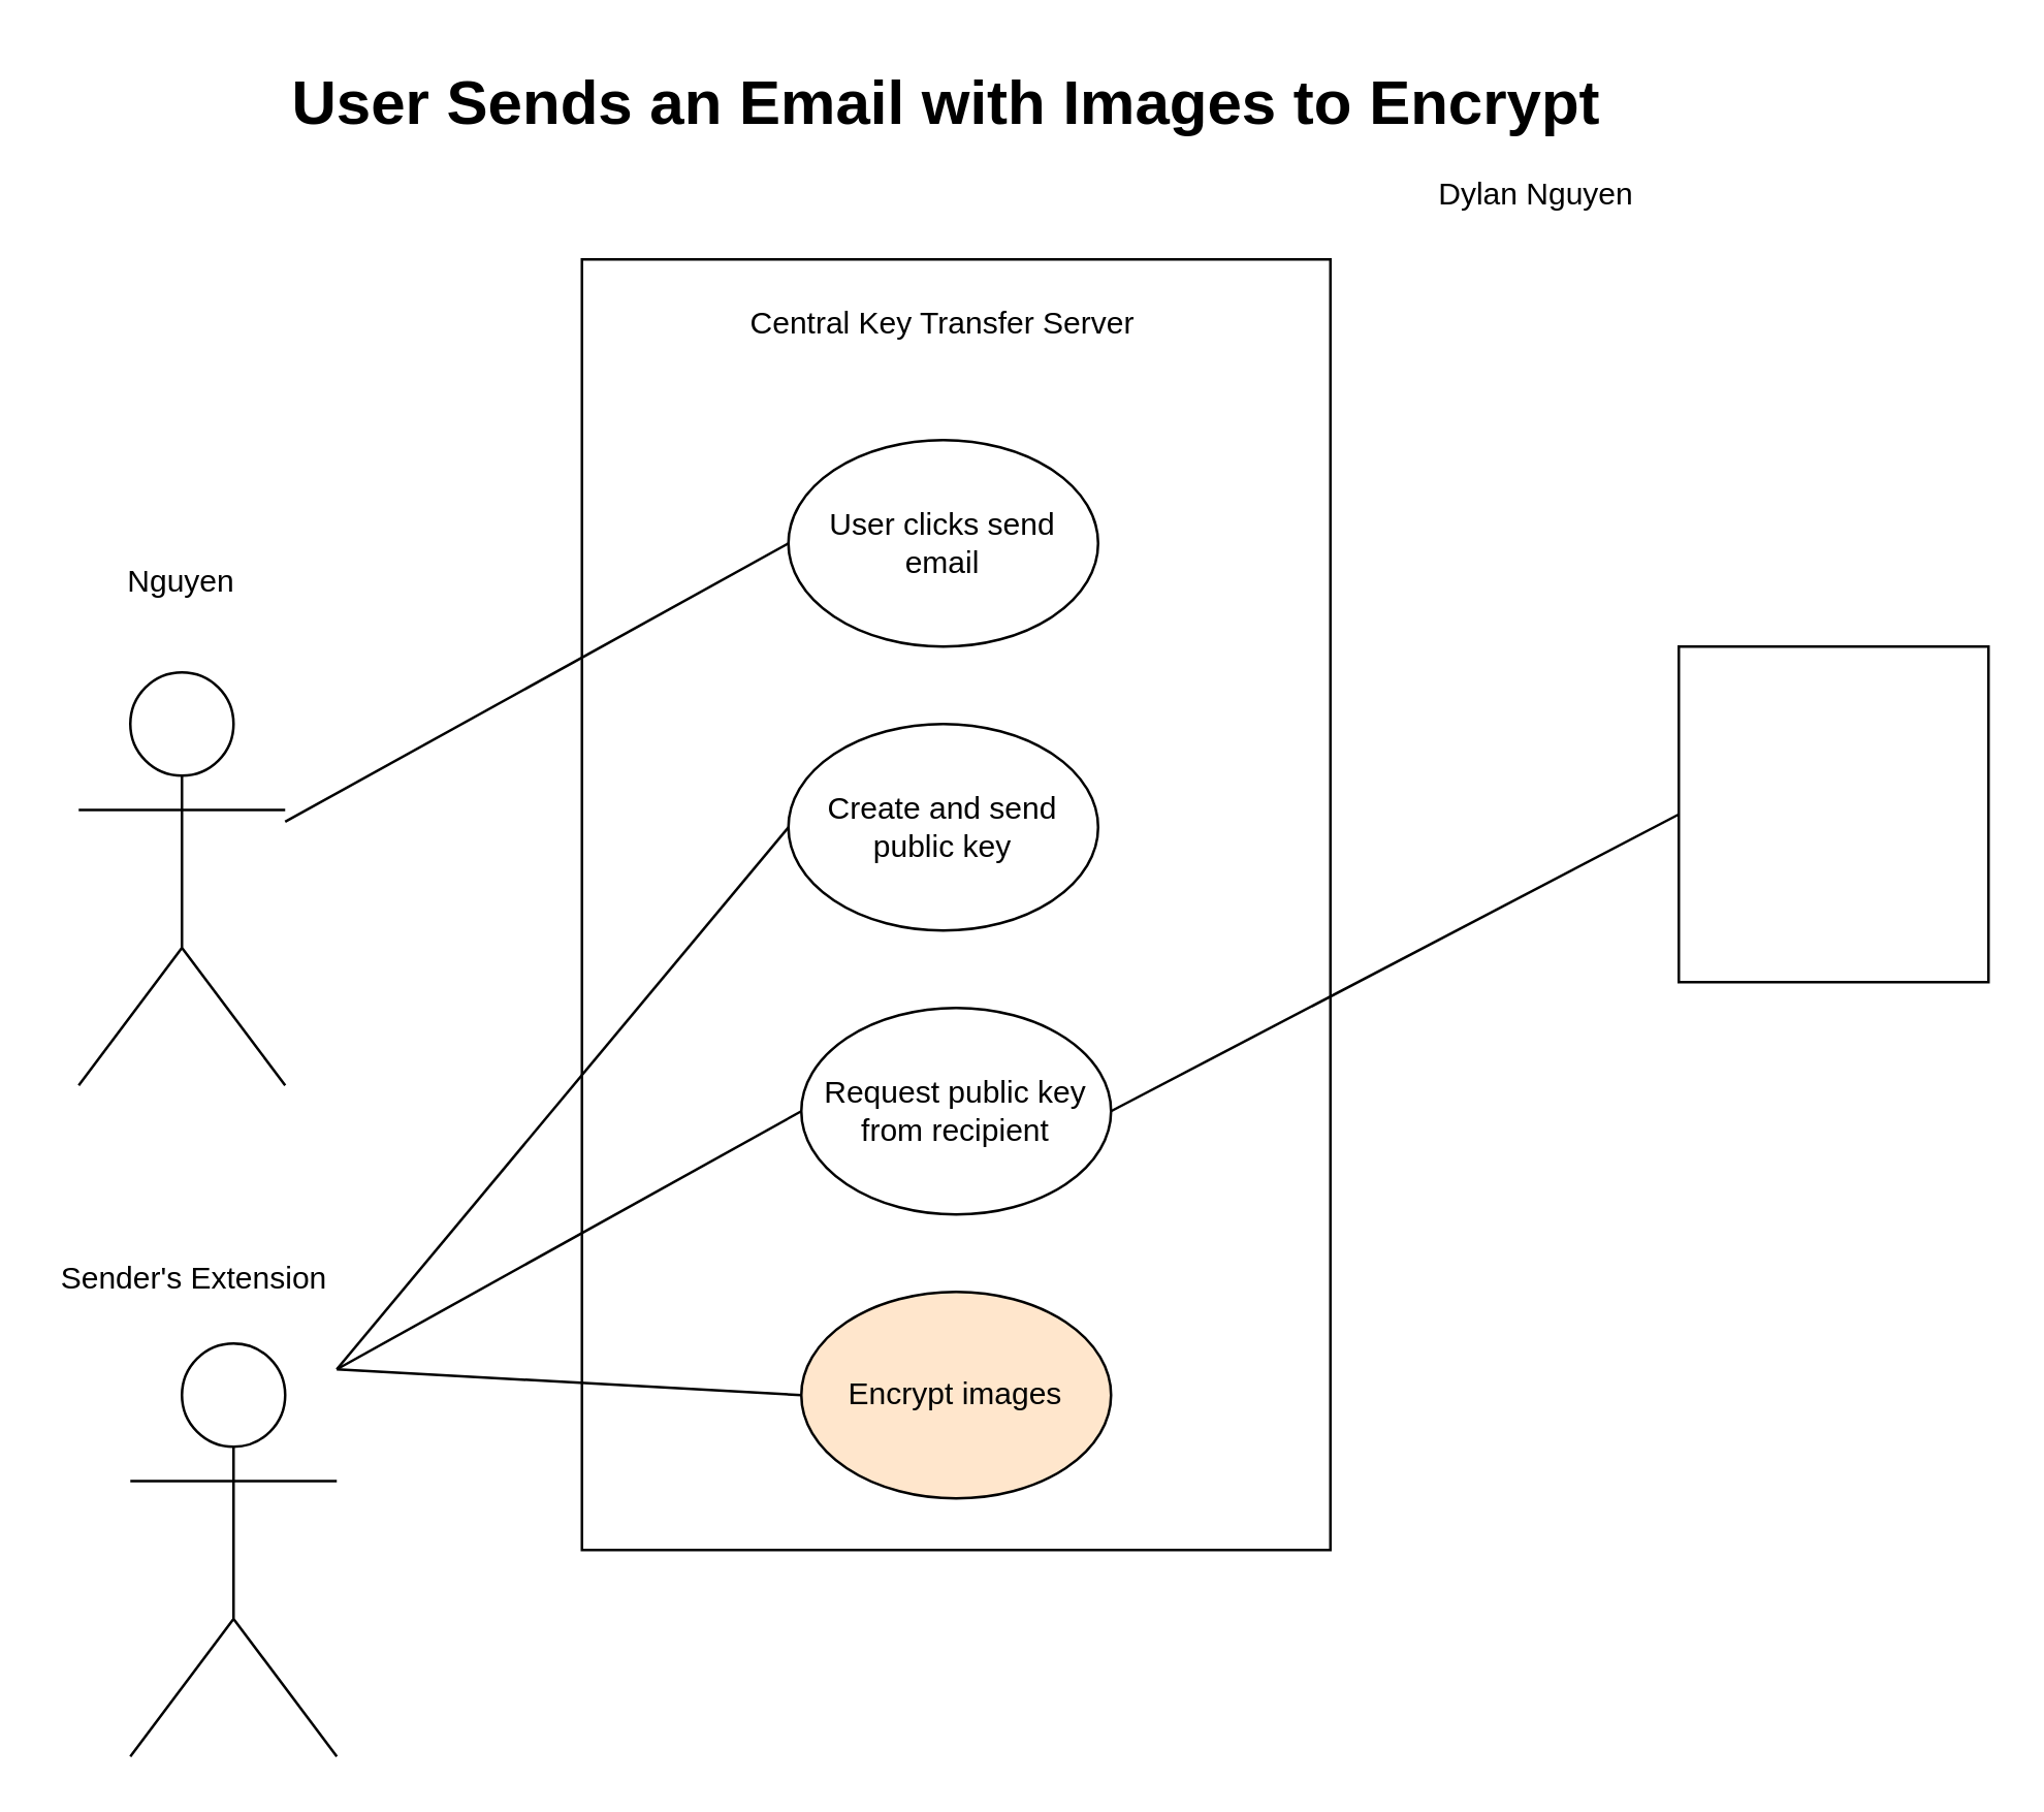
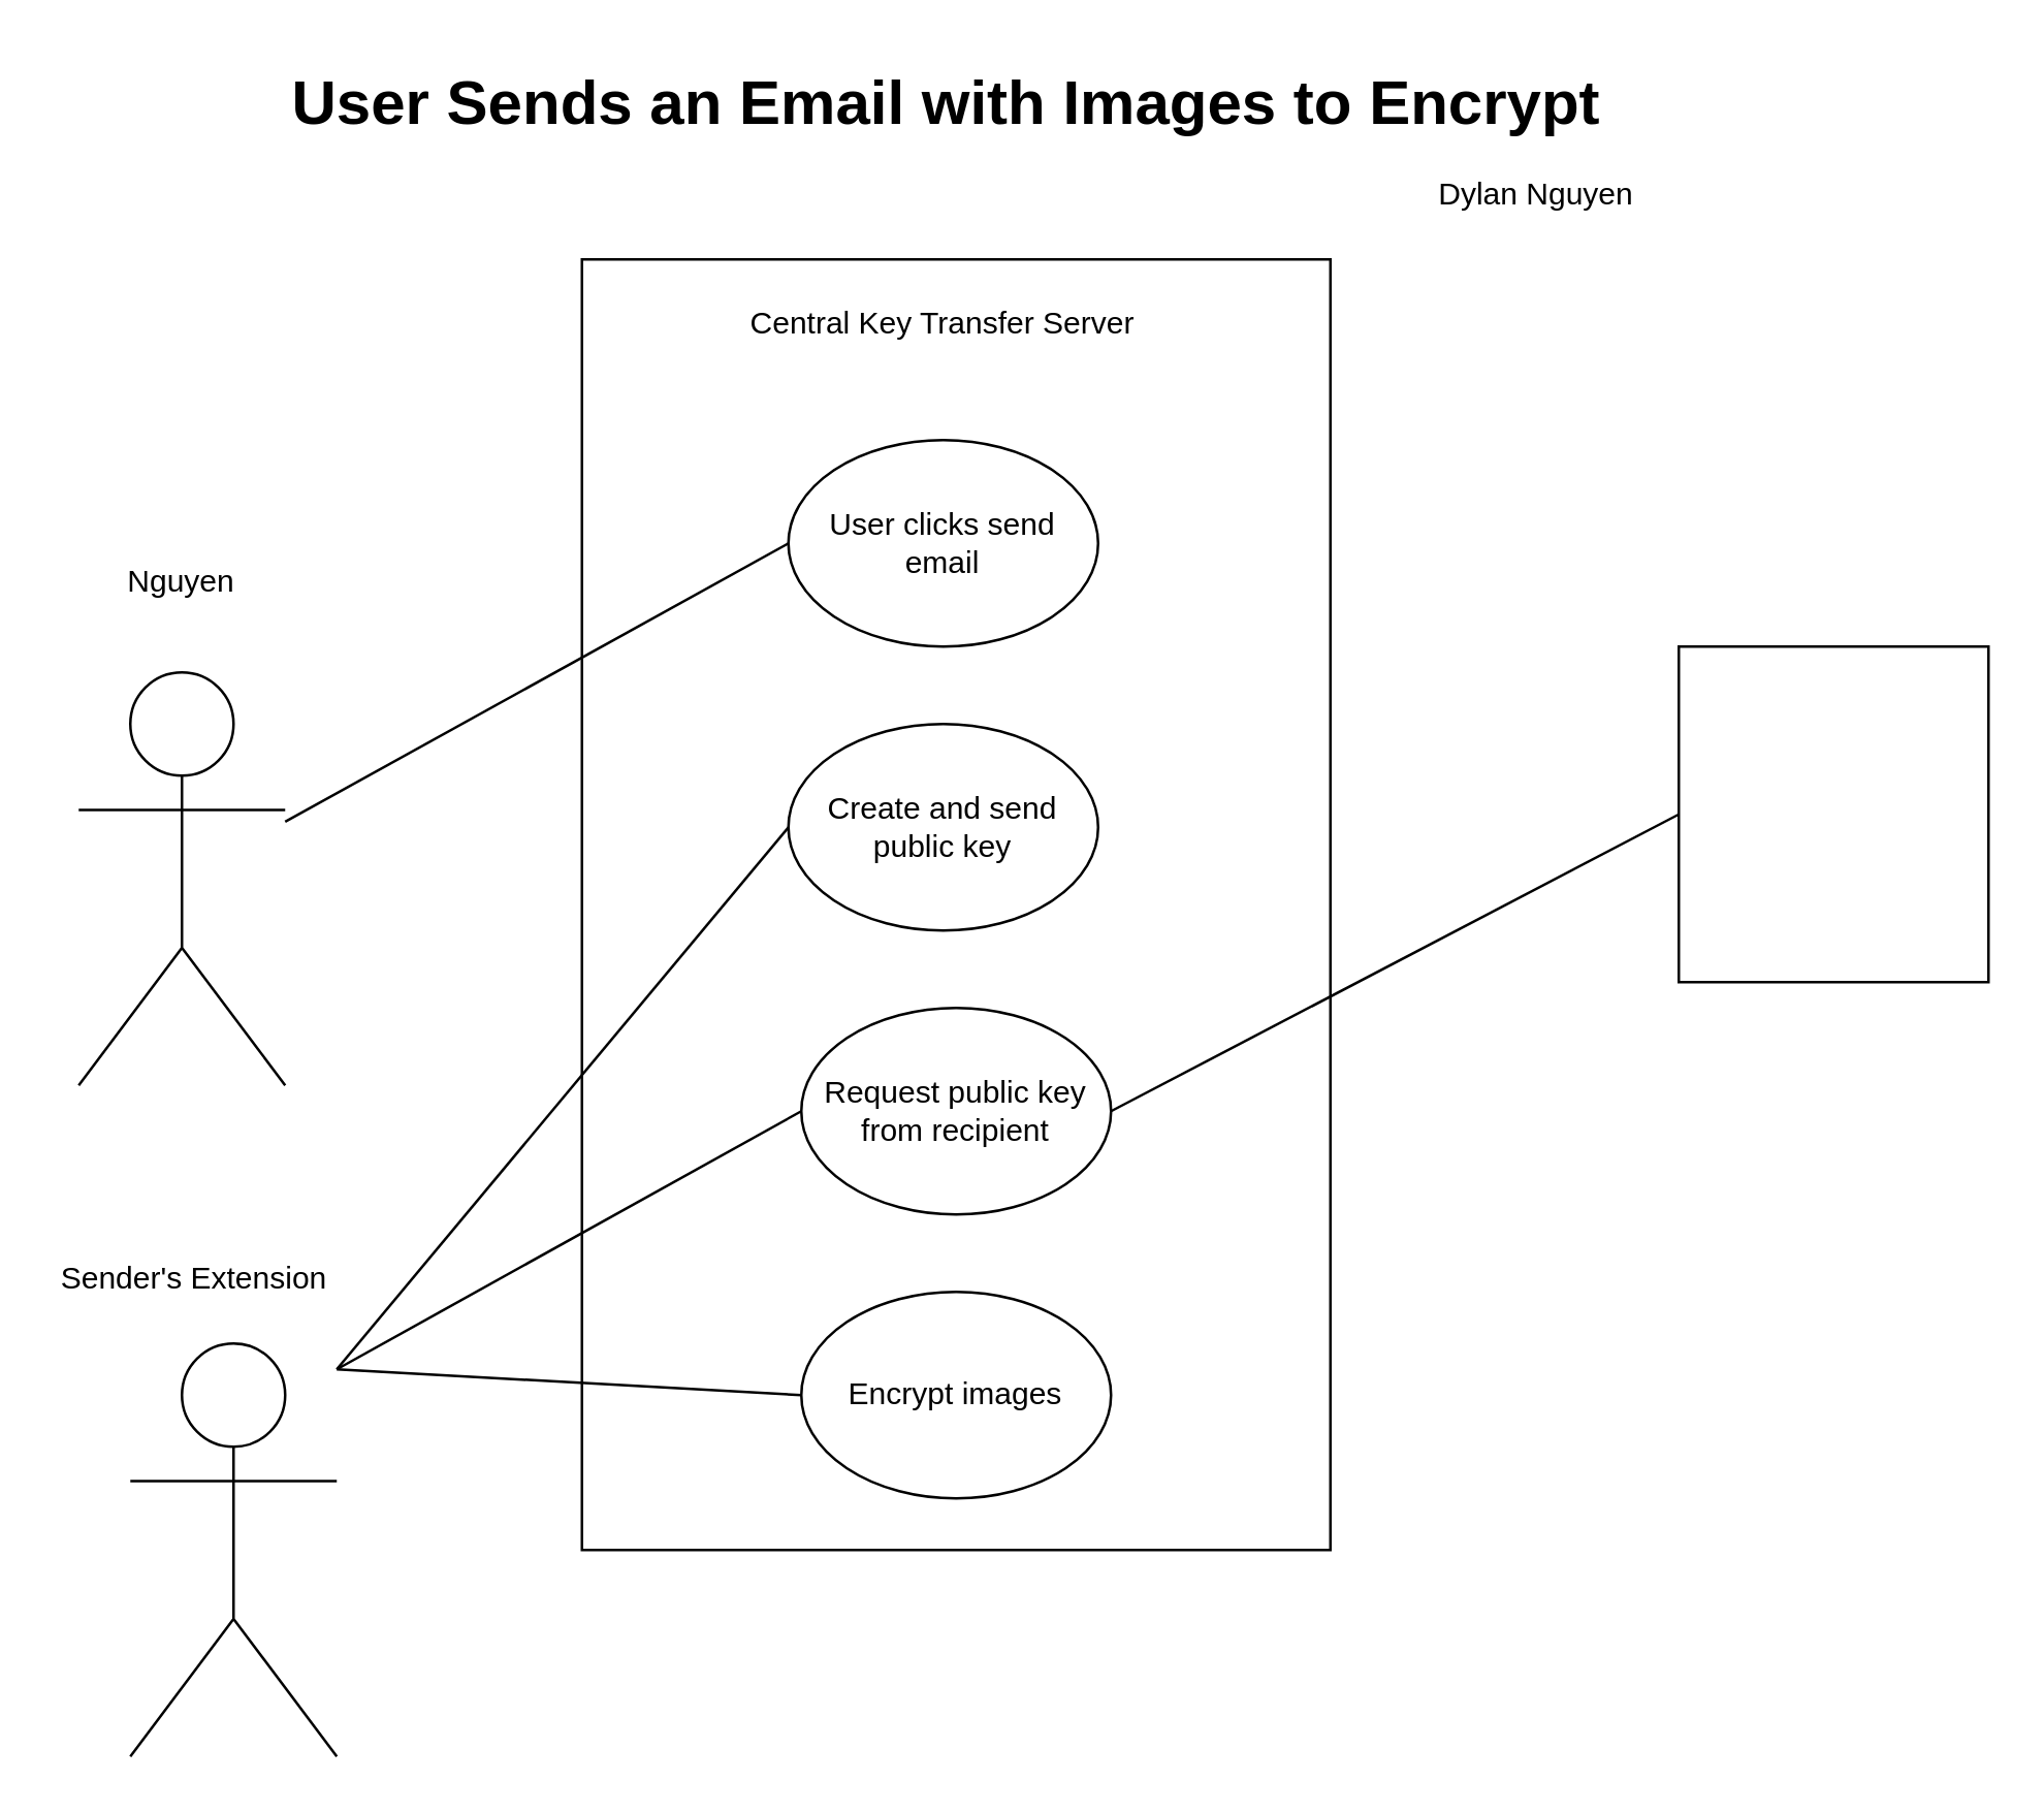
  <mxCell id="0" />
  <mxCell id="1" parent="0" />
  <mxCell id="2" value="" style="shape=umlActor;verticalLabelPosition=bottom;verticalAlign=top;html=1;outlineConnect=0;" parent="1" vertex="1"><mxGeometry x="30" y="260" width="80" height="160" as="geometry" /></mxCell>
  <mxCell id="3" value="" style="rounded=0;whiteSpace=wrap;html=1;" parent="1" vertex="1"><mxGeometry x="225" y="100" width="290" height="500" as="geometry" /></mxCell>
  <mxCell id="4" value="Request public key from recipient" style="ellipse;whiteSpace=wrap;html=1;" parent="1" vertex="1"><mxGeometry x="310" y="390" width="120" height="80" as="geometry" /></mxCell>
  <mxCell id="5" value="User clicks send email" style="ellipse;whiteSpace=wrap;html=1;" parent="1" vertex="1"><mxGeometry x="305" y="170" width="120" height="80" as="geometry" /></mxCell>
- <mxCell id="6" value="Encrypt images" style="ellipse;whiteSpace=wrap;html=1;fillColor=#ffe6cc;" parent="1" vertex="1"><mxGeometry x="310" y="500" width="120" height="80" as="geometry" /></mxCell>
+ <mxCell id="6" value="Encrypt images" style="ellipse;whiteSpace=wrap;html=1;" parent="1" vertex="1"><mxGeometry x="310" y="500" width="120" height="80" as="geometry" /></mxCell>
  <mxCell id="7" value="Central Key Transfer Server" style="text;html=1;strokeColor=none;fillColor=none;align=center;verticalAlign=middle;whiteSpace=wrap;rounded=0;" parent="1" vertex="1"><mxGeometry x="270" y="110" width="190" height="30" as="geometry" /></mxCell>
  <mxCell id="8" value="" style="rounded=0;whiteSpace=wrap;html=1;" parent="1" vertex="1"><mxGeometry x="650" y="250" width="120" height="130" as="geometry" /></mxCell>
  <mxCell id="9" value="&lt;h1&gt;User Sends an Email with Images to Encrypt&lt;/h1&gt;" style="text;html=1;strokeColor=none;fillColor=none;spacing=5;spacingTop=-20;whiteSpace=wrap;overflow=hidden;rounded=0;" parent="1" vertex="1"><mxGeometry x="107.5" y="20" width="525" height="50" as="geometry" /></mxCell>
  <mxCell id="10" value="Nguyen" style="text;html=1;strokeColor=none;fillColor=none;align=center;verticalAlign=middle;whiteSpace=wrap;rounded=0;" parent="1" vertex="1"><mxGeometry x="40" y="210" width="60" height="30" as="geometry" /></mxCell>
  <mxCell id="11" value="" style="endArrow=none;html=1;rounded=0;entryX=0;entryY=0.5;entryDx=0;entryDy=0;" parent="1" source="2" target="5" edge="1"><mxGeometry width="50" height="50" relative="1" as="geometry"><mxPoint x="340" y="380" as="sourcePoint" /><mxPoint x="160" y="340" as="targetPoint" /></mxGeometry></mxCell>
  <mxCell id="12" value="" style="endArrow=none;html=1;rounded=0;entryX=1;entryY=0.5;entryDx=0;entryDy=0;exitX=0;exitY=0.5;exitDx=0;exitDy=0;" edge="1" parent="1" source="8" target="4"><mxGeometry width="50" height="50" relative="1" as="geometry"><mxPoint x="340" y="390" as="sourcePoint" /><mxPoint x="390" y="340" as="targetPoint" /></mxGeometry></mxCell>
  <mxCell id="13" value="Create and send public key" style="ellipse;whiteSpace=wrap;html=1;" vertex="1" parent="1"><mxGeometry x="305" y="280" width="120" height="80" as="geometry" /></mxCell>
  <mxCell id="14" value="" style="endArrow=none;html=1;rounded=0;entryX=0;entryY=0.5;entryDx=0;entryDy=0;" edge="1" parent="1" target="13"><mxGeometry width="50" height="50" relative="1" as="geometry"><mxPoint x="130" y="530" as="sourcePoint" /><mxPoint x="390" y="330" as="targetPoint" /></mxGeometry></mxCell>
  <mxCell id="15" value="" style="shape=umlActor;verticalLabelPosition=bottom;verticalAlign=top;html=1;outlineConnect=0;" vertex="1" parent="1"><mxGeometry x="50" y="520" width="80" height="160" as="geometry" /></mxCell>
  <mxCell id="16" value="Sender's Extension" style="text;html=1;strokeColor=none;fillColor=none;align=center;verticalAlign=middle;whiteSpace=wrap;rounded=0;" vertex="1" parent="1"><mxGeometry x="20" y="480" width="110" height="30" as="geometry" /></mxCell>
  <mxCell id="17" value="" style="endArrow=none;html=1;rounded=0;entryX=0;entryY=0.5;entryDx=0;entryDy=0;" edge="1" parent="1" target="4"><mxGeometry width="50" height="50" relative="1" as="geometry"><mxPoint x="130" y="530" as="sourcePoint" /><mxPoint x="390" y="320" as="targetPoint" /></mxGeometry></mxCell>
  <mxCell id="18" value="" style="endArrow=none;html=1;rounded=0;entryX=0;entryY=0.5;entryDx=0;entryDy=0;" edge="1" parent="1" target="6"><mxGeometry width="50" height="50" relative="1" as="geometry"><mxPoint x="130" y="530" as="sourcePoint" /><mxPoint x="390" y="320" as="targetPoint" /></mxGeometry></mxCell>
  <mxCell id="19" value="Dylan Nguyen" style="text;html=1;strokeColor=none;fillColor=none;align=center;verticalAlign=middle;whiteSpace=wrap;rounded=0;" vertex="1" parent="1"><mxGeometry x="540" y="60" width="110" height="30" as="geometry" /></mxCell>
